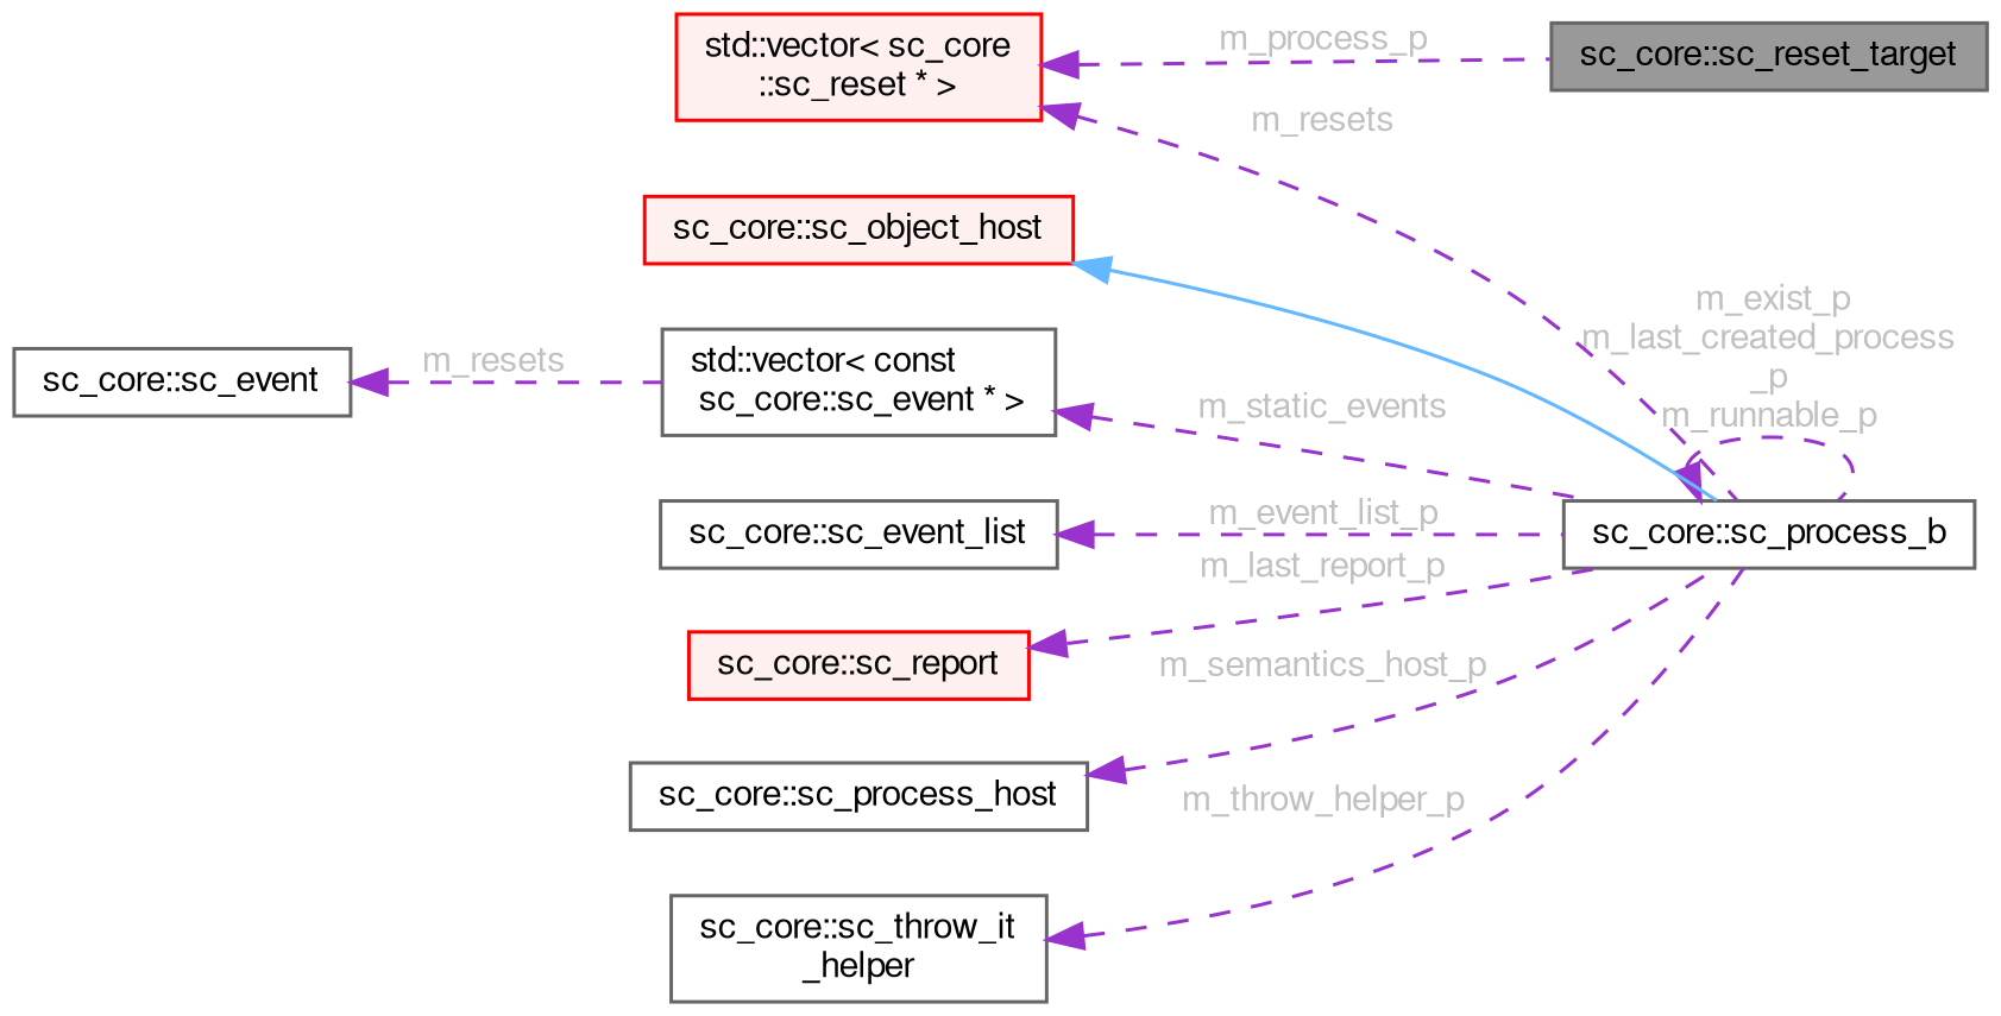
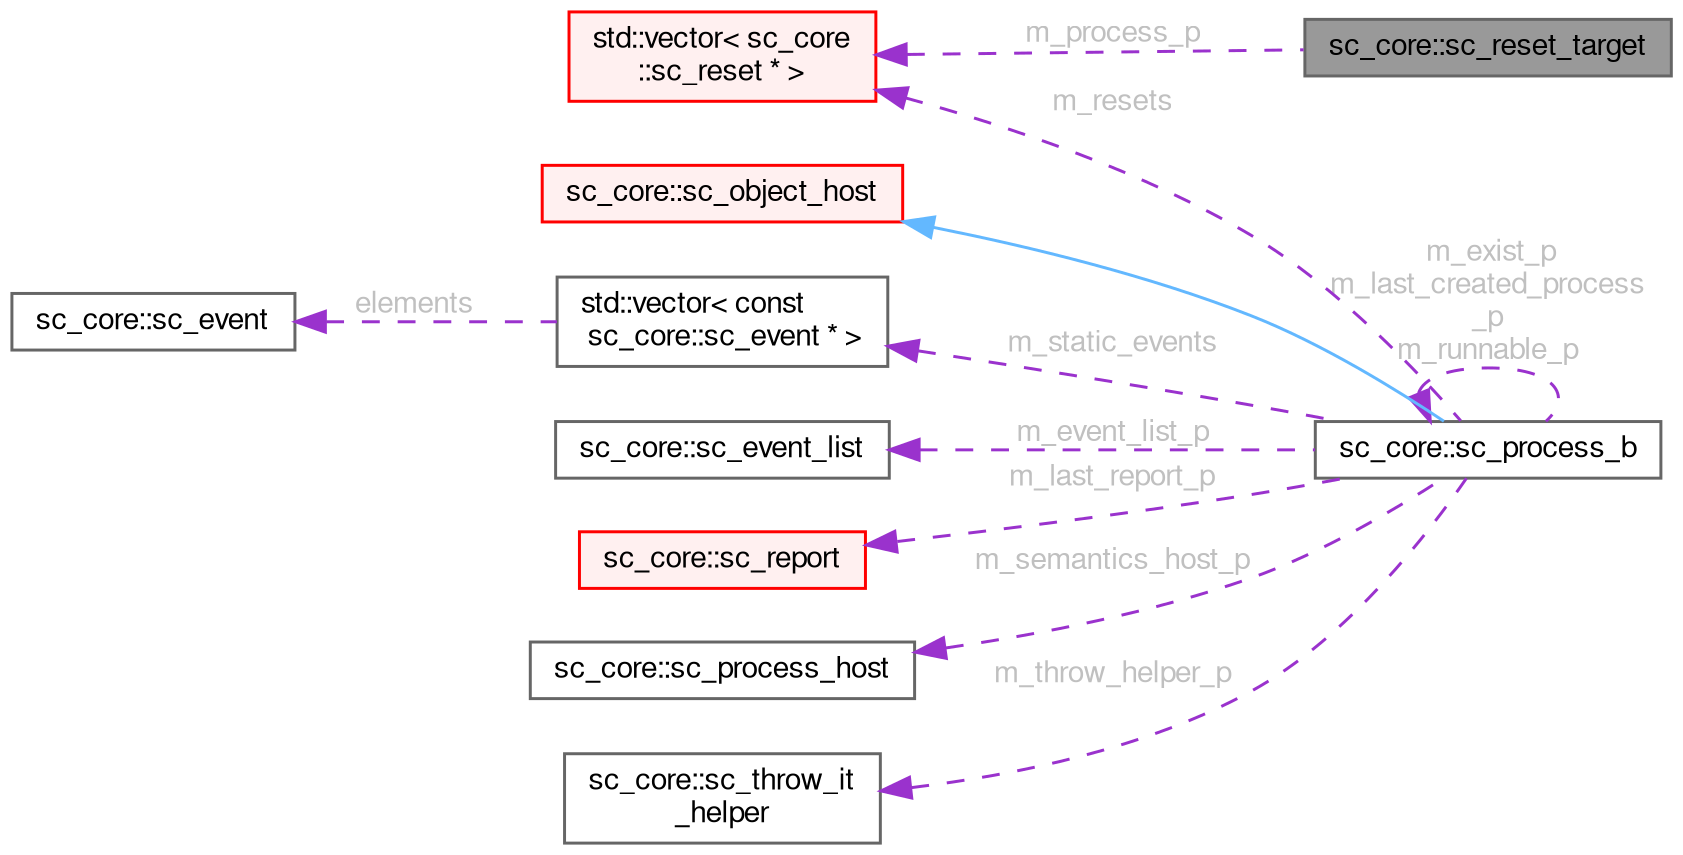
  digraph {
    rankdir=LR
    node [color=gray40 fillcolor=white fontname=FreeSans fontsize=10 shape=box style=filled]
    edge [color=darkorchid3 dir=back fontcolor=grey fontname=FreeSans fontsize=10 labelfontname=FreeSans labelfontsize=10 style=dashed]
    n1 [fillcolor=grey60 fontcolor=black height=0.2 label="sc_core::sc_reset_target" width=0.4]
    n2 [height=0.2 label="sc_core::sc_process_b" width=0.4]
    n3 [color=red fillcolor="#FFF0F0" height=0.2 label="sc_core::sc_object_host" width=0.4]
    n4 [height=0.2 label="sc_core::sc_event" width=0.4]
    n5 [height=0.2 label="std::vector\< const\l sc_core::sc_event * \>" width=0.4]
    n6 [height=0.2 label="sc_core::sc_event_list" width=0.4]
    n7 [color=red fillcolor="#FFF0F0" height=0.2 label="sc_core::sc_report" width=0.4]
    n8 [color=red fillcolor="#FFF0F0" height=0.2 label="std::vector\< sc_core\l::sc_reset * \>" width=0.4]
    n9 [height=0.2 label="sc_core::sc_process_host" width=0.4]
    n10 [height=0.2 label="sc_core::sc_throw_it\l_helper" width=0.4]
    n2 -> n2 [label=" m_exist_p\nm_last_created_process\l_p\nm_runnable_p"]
    n3 -> n2 [color=steelblue1 style=solid fontcolor=""]
-   n4 -> n5 [label=" m_resets"]
+   n4 -> n5 [label=" elements"]
    n5 -> n2 [label=" m_static_events"]
    n6 -> n2 [label=" m_event_list_p"]
    n7 -> n2 [label=" m_last_report_p"]
    n8 -> n1 [label=" m_process_p"]
    n8 -> n2 [label=" m_resets"]
    n9 -> n2 [label=" m_semantics_host_p"]
    n10 -> n2 [label=" m_throw_helper_p"]
  }
